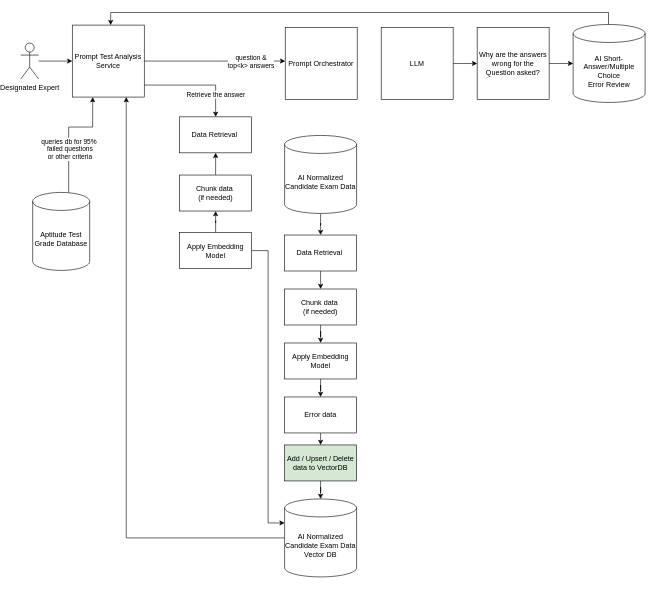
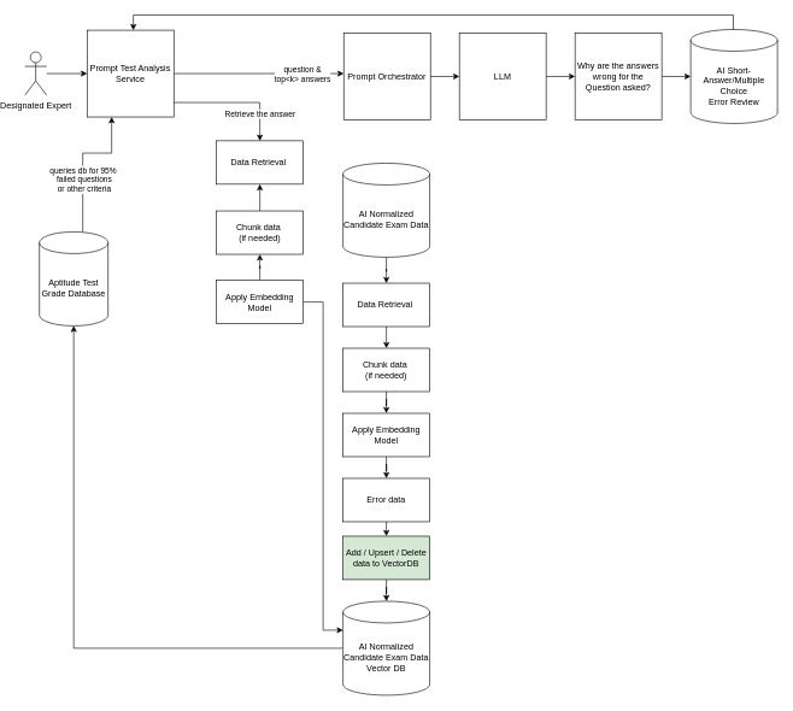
  <mxCell id="0" />
  <mxCell id="1" parent="0" />
  <mxCell id="2" style="rounded=0;orthogonalLoop=1;jettySize=auto;html=1;edgeStyle=orthogonalEdgeStyle;" parent="1" source="4" target="9" edge="1"><mxGeometry relative="1" as="geometry"><mxPoint x="250" y="401" as="targetPoint" /><Array as="points"><mxPoint x="100" y="211" /><mxPoint x="140" y="211" /></Array></mxGeometry></mxCell>
  <mxCell id="3" value="queries db for 95%&amp;nbsp;&lt;div&gt;failed questions&lt;br&gt;or other criteria&lt;/div&gt;" style="edgeLabel;html=1;align=center;verticalAlign=middle;resizable=0;points=[];" parent="2" vertex="1" connectable="0"><mxGeometry x="-0.262" y="-1" relative="1" as="geometry"><mxPoint as="offset" /></mxGeometry></mxCell>
  <mxCell id="4" value="&lt;div style=&quot;&quot;&gt;&lt;font&gt;Aptitude Test Grade Database&lt;/font&gt;&lt;/div&gt;" style="shape=cylinder3;whiteSpace=wrap;html=1;boundedLbl=1;backgroundOutline=1;size=15;" parent="1" vertex="1"><mxGeometry x="40" y="320" width="95" height="130" as="geometry" /></mxCell>
  <mxCell id="5" style="rounded=0;orthogonalLoop=1;jettySize=auto;html=1;entryX=0.5;entryY=0;entryDx=0;entryDy=0;edgeStyle=orthogonalEdgeStyle;" parent="1" source="9" target="32" edge="1"><mxGeometry relative="1" as="geometry"><Array as="points"><mxPoint x="345" y="141" /></Array></mxGeometry></mxCell>
  <mxCell id="6" value="Retrieve the answer" style="edgeLabel;html=1;align=left;verticalAlign=top;resizable=0;points=[];labelPosition=right;verticalLabelPosition=bottom;" parent="5" vertex="1" connectable="0"><mxGeometry x="-0.327" y="-3" relative="1" as="geometry"><mxPoint x="11" as="offset" /></mxGeometry></mxCell>
  <mxCell id="7" style="rounded=0;orthogonalLoop=1;jettySize=auto;html=1;edgeStyle=orthogonalEdgeStyle;" parent="1" source="9" target="26" edge="1"><mxGeometry relative="1" as="geometry"><Array as="points"><mxPoint x="350" y="101" /><mxPoint x="350" y="101" /></Array><mxPoint x="226" y="90" as="sourcePoint" /><mxPoint x="640" y="80" as="targetPoint" /></mxGeometry></mxCell>
  <mxCell id="8" value="question &amp;amp;&lt;br&gt;top&amp;lt;k&amp;gt; answers" style="edgeLabel;html=1;align=center;verticalAlign=middle;resizable=0;points=[];" parent="7" vertex="1" connectable="0"><mxGeometry x="0.509" relative="1" as="geometry"><mxPoint as="offset" /></mxGeometry></mxCell>
  <mxCell id="9" value="Prompt Test Analysis Service" style="rounded=0;whiteSpace=wrap;html=1;aspect=fixed;" parent="1" vertex="1"><mxGeometry x="106" y="41" width="120" height="120" as="geometry" /></mxCell>
  <mxCell id="10" style="rounded=0;orthogonalLoop=1;jettySize=auto;html=1;entryX=0;entryY=0.5;entryDx=0;entryDy=0;edgeStyle=orthogonalEdgeStyle;" parent="1" source="11" target="9" edge="1"><mxGeometry relative="1" as="geometry" /></mxCell>
  <mxCell id="11" value="Designated Expert" style="shape=umlActor;verticalLabelPosition=bottom;verticalAlign=top;html=1;outlineConnect=0;" parent="1" vertex="1"><mxGeometry x="20" y="71" width="30" height="60" as="geometry" /></mxCell>
  <mxCell id="12" style="edgeStyle=orthogonalEdgeStyle;rounded=0;orthogonalLoop=1;jettySize=auto;html=1;" parent="1" source="13" target="15" edge="1"><mxGeometry relative="1" as="geometry" /></mxCell>
  <mxCell id="13" value="&lt;font style=&quot;&quot;&gt;AI Normalized Candidate Exam Data&lt;/font&gt;" style="shape=cylinder3;whiteSpace=wrap;html=1;boundedLbl=1;backgroundOutline=1;size=15;strokeColor=default;align=center;verticalAlign=middle;fontFamily=Helvetica;fontSize=12;fontColor=default;fillColor=default;" parent="1" vertex="1"><mxGeometry x="460" y="225" width="120" height="130" as="geometry" /></mxCell>
  <mxCell id="14" style="edgeStyle=orthogonalEdgeStyle;rounded=0;orthogonalLoop=1;jettySize=auto;html=1;exitX=0.5;exitY=1;exitDx=0;exitDy=0;entryX=0.5;entryY=0;entryDx=0;entryDy=0;" parent="1" source="15" target="23" edge="1"><mxGeometry relative="1" as="geometry"><mxPoint x="350" y="481" as="targetPoint" /></mxGeometry></mxCell>
  <mxCell id="15" value="Data Retrieval&amp;nbsp;" style="rounded=0;whiteSpace=wrap;html=1;" parent="1" vertex="1"><mxGeometry x="460" y="391" width="120" height="60" as="geometry" /></mxCell>
  <mxCell id="16" style="edgeStyle=orthogonalEdgeStyle;rounded=0;orthogonalLoop=1;jettySize=auto;html=1;" parent="1" source="17" target="25" edge="1"><mxGeometry relative="1" as="geometry" /></mxCell>
  <mxCell id="17" value="Add / Upsert / Delete data to VectorDB" style="rounded=0;whiteSpace=wrap;html=1;fillColor=#d5e8d4;" parent="1" vertex="1"><mxGeometry x="460" y="741" width="120" height="60" as="geometry" /></mxCell>
  <mxCell id="18" style="edgeStyle=orthogonalEdgeStyle;rounded=0;orthogonalLoop=1;jettySize=auto;html=1;exitX=0.5;exitY=1;exitDx=0;exitDy=0;entryX=0.5;entryY=0;entryDx=0;entryDy=0;" parent="1" source="20" target="17" edge="1"><mxGeometry relative="1" as="geometry" /></mxCell>
  <mxCell id="19" value="" style="edgeStyle=orthogonalEdgeStyle;rounded=0;orthogonalLoop=1;jettySize=auto;html=1;startArrow=classic;startFill=1;endArrow=none;endFill=0;" parent="1" source="20" target="21" edge="1"><mxGeometry relative="1" as="geometry" /></mxCell>
  <mxCell id="20" value="Error data" style="rounded=0;whiteSpace=wrap;html=1;" parent="1" vertex="1"><mxGeometry x="460" y="661" width="120" height="60" as="geometry" /></mxCell>
  <mxCell id="21" value="Apply Embedding Model" style="rounded=0;whiteSpace=wrap;html=1;" parent="1" vertex="1"><mxGeometry x="460" y="571" width="120" height="60" as="geometry" /></mxCell>
  <mxCell id="22" style="edgeStyle=orthogonalEdgeStyle;rounded=0;orthogonalLoop=1;jettySize=auto;html=1;entryX=0.5;entryY=0;entryDx=0;entryDy=0;" parent="1" source="23" target="21" edge="1"><mxGeometry relative="1" as="geometry" /></mxCell>
  <mxCell id="23" value="Chunk data&amp;nbsp;&lt;div&gt;(if needed)&lt;/div&gt;" style="rounded=0;whiteSpace=wrap;html=1;" parent="1" vertex="1"><mxGeometry x="460" y="481" width="120" height="60" as="geometry" /></mxCell>
- <mxCell id="24" style="rounded=0;orthogonalLoop=1;jettySize=auto;html=1;entryX=0.75;entryY=1;entryDx=0;entryDy=0;edgeStyle=orthogonalEdgeStyle;" parent="1" source="25" target="9" edge="1"><mxGeometry relative="1" as="geometry" /></mxCell>
+ <mxCell id="24" style="rounded=0;orthogonalLoop=1;jettySize=auto;html=1;edgeStyle=orthogonalEdgeStyle;" parent="1" source="25" target="4" edge="1"><mxGeometry relative="1" as="geometry" /></mxCell>
  <mxCell id="25" value="&lt;font style=&quot;&quot;&gt;AI Normalized Candidate Exam Data Vector DB&lt;/font&gt;" style="shape=cylinder3;whiteSpace=wrap;html=1;boundedLbl=1;backgroundOutline=1;size=15;strokeColor=default;align=center;verticalAlign=middle;fontFamily=Helvetica;fontSize=12;fontColor=default;fillColor=default;" parent="1" vertex="1"><mxGeometry x="460" y="831" width="120" height="130" as="geometry" /></mxCell>
  <mxCell id="26" value="Prompt Orchestrator" style="whiteSpace=wrap;html=1;aspect=fixed;" parent="1" vertex="1"><mxGeometry x="461" y="45" width="120" height="120" as="geometry" /></mxCell>
  <mxCell id="27" style="edgeStyle=orthogonalEdgeStyle;rounded=0;orthogonalLoop=1;jettySize=auto;html=1;" parent="1" source="28" target="31" edge="1"><mxGeometry relative="1" as="geometry"><mxPoint x="901" y="115" as="targetPoint" /></mxGeometry></mxCell>
  <mxCell id="28" value="LLM" style="whiteSpace=wrap;html=1;aspect=fixed;" parent="1" vertex="1"><mxGeometry x="621" y="45" width="120" height="120" as="geometry" /></mxCell>
+ <mxCell id="29" value="" style="edgeStyle=orthogonalEdgeStyle;rounded=0;orthogonalLoop=1;jettySize=auto;html=1;" parent="1" source="26" target="28" edge="1"><mxGeometry relative="1" as="geometry" /></mxCell>
  <mxCell id="30" style="edgeStyle=orthogonalEdgeStyle;rounded=0;orthogonalLoop=1;jettySize=auto;html=1;" parent="1" source="31" target="39" edge="1"><mxGeometry relative="1" as="geometry" /></mxCell>
  <mxCell id="31" value="Why are the answers wrong for the Question asked?" style="whiteSpace=wrap;html=1;aspect=fixed;" parent="1" vertex="1"><mxGeometry x="781" y="45" width="120" height="120" as="geometry" /></mxCell>
  <mxCell id="32" value="Data Retrieval&amp;nbsp;" style="rounded=0;whiteSpace=wrap;html=1;" parent="1" vertex="1"><mxGeometry x="285" y="194" width="120" height="60" as="geometry" /></mxCell>
  <mxCell id="33" style="edgeStyle=orthogonalEdgeStyle;rounded=0;orthogonalLoop=1;jettySize=auto;html=1;entryX=0.5;entryY=1;entryDx=0;entryDy=0;" parent="1" source="35" target="37" edge="1"><mxGeometry relative="1" as="geometry" /></mxCell>
  <mxCell id="34" style="rounded=0;orthogonalLoop=1;jettySize=auto;html=1;entryX=0;entryY=0;entryDx=0;entryDy=40;entryPerimeter=0;edgeStyle=orthogonalEdgeStyle;" parent="1" source="35" target="25" edge="1"><mxGeometry relative="1" as="geometry" /></mxCell>
  <mxCell id="35" value="Apply Embedding Model" style="rounded=0;whiteSpace=wrap;html=1;" parent="1" vertex="1"><mxGeometry x="285" y="387" width="120" height="60" as="geometry" /></mxCell>
  <mxCell id="36" style="edgeStyle=orthogonalEdgeStyle;rounded=0;orthogonalLoop=1;jettySize=auto;html=1;exitX=0.5;exitY=0;exitDx=0;exitDy=0;entryX=0.5;entryY=1;entryDx=0;entryDy=0;" parent="1" source="37" target="32" edge="1"><mxGeometry relative="1" as="geometry" /></mxCell>
  <mxCell id="37" value="Chunk data&amp;nbsp;&lt;div&gt;(if needed)&lt;/div&gt;" style="rounded=0;whiteSpace=wrap;html=1;" parent="1" vertex="1"><mxGeometry x="285" y="291" width="120" height="60" as="geometry" /></mxCell>
  <mxCell id="38" style="rounded=0;orthogonalLoop=1;jettySize=auto;html=1;edgeStyle=orthogonalEdgeStyle;exitX=0.5;exitY=0;exitDx=0;exitDy=0;exitPerimeter=0;" parent="1" source="39" target="9" edge="1"><mxGeometry relative="1" as="geometry"><Array as="points"><mxPoint x="1000" y="40" /><mxPoint x="1000" y="20" /><mxPoint x="170" y="20" /></Array></mxGeometry></mxCell>
  <mxCell id="39" value="&lt;font&gt;AI Short-Answer/Multiple Choice&lt;br&gt;Error Review&lt;/font&gt;" style="shape=cylinder3;whiteSpace=wrap;html=1;boundedLbl=1;backgroundOutline=1;size=15;strokeColor=default;align=center;verticalAlign=middle;fontFamily=Helvetica;fontSize=12;fontColor=default;fillColor=default;" parent="1" vertex="1"><mxGeometry x="941" y="40" width="120" height="130" as="geometry" /></mxCell>
